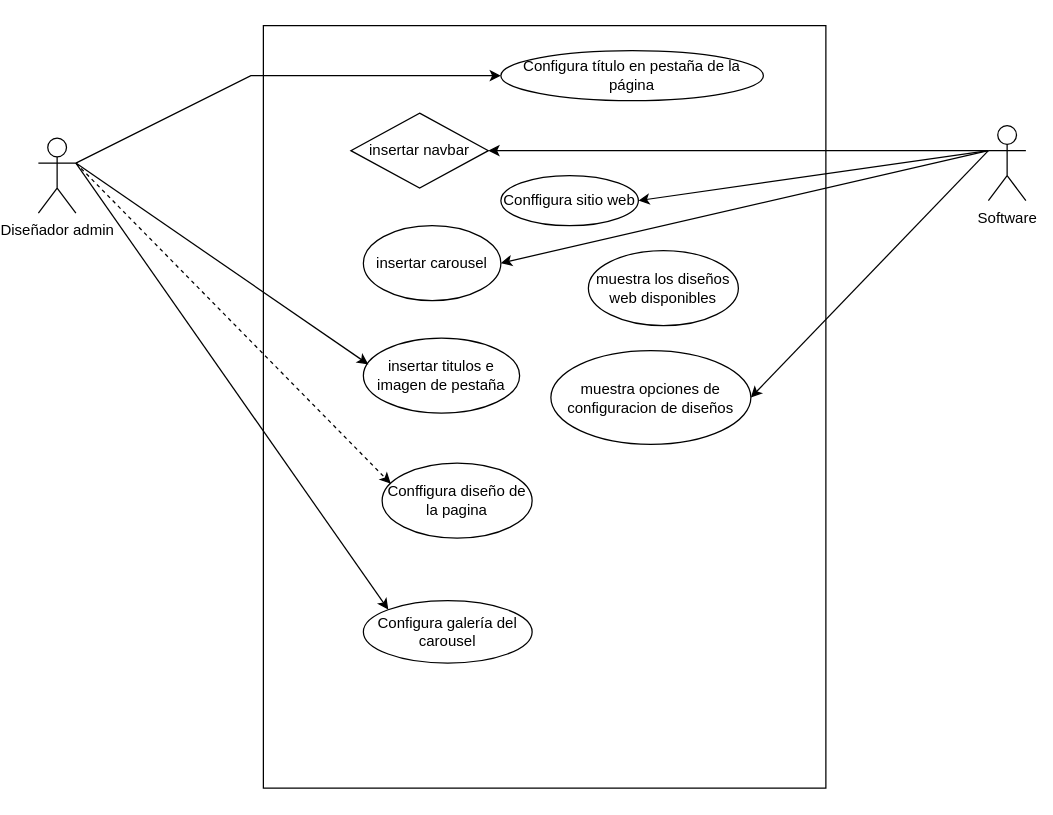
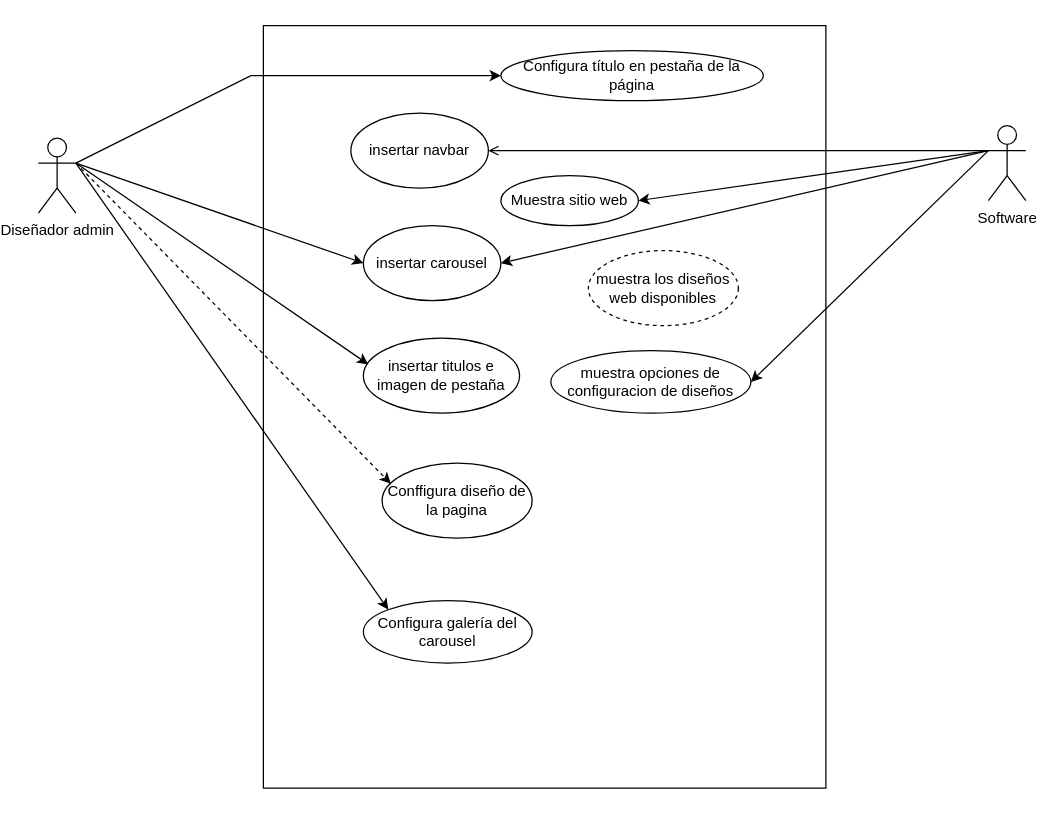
  <mxCell id="0" />
  <mxCell id="1" parent="0" />
  <mxCell id="2" value="" style="rounded=0;whiteSpace=wrap;html=1;" parent="1" vertex="1"><mxGeometry x="200" y="20" width="450" height="610" as="geometry" /></mxCell>
  <mxCell id="3" value="Diseñador admin" style="shape=umlActor;verticalLabelPosition=bottom;verticalAlign=top;html=1;outlineConnect=0;" parent="1" vertex="1"><mxGeometry x="20" y="110" width="30" height="60" as="geometry" /></mxCell>
  <mxCell id="4" value="Software&lt;div&gt;&lt;br&gt;&lt;/div&gt;" style="shape=umlActor;verticalLabelPosition=bottom;verticalAlign=top;html=1;outlineConnect=0;" parent="1" vertex="1"><mxGeometry x="780" y="100" width="30" height="60" as="geometry" /></mxCell>
- <mxCell id="5" value="insertar navbar" style="rhombus;whiteSpace=wrap;html=1;" parent="1" vertex="1"><mxGeometry x="270" y="90" width="110" height="60" as="geometry" /></mxCell>
+ <mxCell id="5" value="insertar navbar" style="ellipse;whiteSpace=wrap;html=1;" parent="1" vertex="1"><mxGeometry x="270" y="90" width="110" height="60" as="geometry" /></mxCell>
  <mxCell id="6" value="insertar carousel" style="ellipse;whiteSpace=wrap;html=1;" parent="1" vertex="1"><mxGeometry x="280" y="180" width="110" height="60" as="geometry" /></mxCell>
- <mxCell id="7" value="Conffigura sitio web" style="ellipse;whiteSpace=wrap;html=1;" parent="1" vertex="1"><mxGeometry x="390" y="140" width="110" height="40" as="geometry" /></mxCell>
+ <mxCell id="7" value="Muestra sitio web" style="ellipse;whiteSpace=wrap;html=1;" parent="1" vertex="1"><mxGeometry x="390" y="140" width="110" height="40" as="geometry" /></mxCell>
+ <mxCell id="8" value="" style="endArrow=classic;html=1;rounded=0;exitX=1;exitY=0.333;exitDx=0;exitDy=0;exitPerimeter=0;entryX=0;entryY=0.5;entryDx=0;entryDy=0;" parent="1" source="3" target="6" edge="1"><mxGeometry width="50" height="50" relative="1" as="geometry"><mxPoint x="310" y="250" as="sourcePoint" /><mxPoint x="360" y="200" as="targetPoint" /></mxGeometry></mxCell>
  <mxCell id="9" value="" style="endArrow=classic;html=1;rounded=0;entryX=1;entryY=0.5;entryDx=0;entryDy=0;exitX=0;exitY=0.333;exitDx=0;exitDy=0;exitPerimeter=0;" parent="1" source="4" target="7" edge="1"><mxGeometry width="50" height="50" relative="1" as="geometry"><mxPoint x="520" y="250" as="sourcePoint" /><mxPoint x="570" y="200" as="targetPoint" /></mxGeometry></mxCell>
- <mxCell id="10" value="" style="endArrow=classic;html=1;rounded=0;entryX=1;entryY=0.5;entryDx=0;entryDy=0;exitX=0;exitY=0.333;exitDx=0;exitDy=0;exitPerimeter=0;" parent="1" source="4" target="5" edge="1"><mxGeometry width="50" height="50" relative="1" as="geometry"><mxPoint x="780" y="130" as="sourcePoint" /><mxPoint x="570" y="200" as="targetPoint" /></mxGeometry></mxCell>
+ <mxCell id="10" value="" style="endArrow=open;html=1;rounded=0;entryX=1;entryY=0.5;entryDx=0;entryDy=0;exitX=0;exitY=0.333;exitDx=0;exitDy=0;exitPerimeter=0;" parent="1" source="4" target="5" edge="1"><mxGeometry width="50" height="50" relative="1" as="geometry"><mxPoint x="780" y="130" as="sourcePoint" /><mxPoint x="570" y="200" as="targetPoint" /></mxGeometry></mxCell>
  <mxCell id="11" value="" style="endArrow=classic;html=1;rounded=0;entryX=1;entryY=0.5;entryDx=0;entryDy=0;exitX=0;exitY=0.333;exitDx=0;exitDy=0;exitPerimeter=0;" parent="1" source="4" target="6" edge="1"><mxGeometry width="50" height="50" relative="1" as="geometry"><mxPoint x="520" y="250" as="sourcePoint" /><mxPoint x="570" y="200" as="targetPoint" /></mxGeometry></mxCell>
- <mxCell id="12" value="muestra los diseños web disponibles" style="ellipse;whiteSpace=wrap;html=1;" parent="1" vertex="1"><mxGeometry x="460" y="200" width="120" height="60" as="geometry" /></mxCell>
- <mxCell id="13" value="muestra opciones de configuracion de diseños" style="ellipse;whiteSpace=wrap;html=1;" parent="1" vertex="1"><mxGeometry x="430" y="280" width="160" height="75" as="geometry" /></mxCell>
+ <mxCell id="12" value="muestra los diseños web disponibles" style="ellipse;whiteSpace=wrap;html=1;dashed=1;" parent="1" vertex="1"><mxGeometry x="460" y="200" width="120" height="60" as="geometry" /></mxCell>
+ <mxCell id="13" value="muestra opciones de configuracion de diseños" style="ellipse;whiteSpace=wrap;html=1;" parent="1" vertex="1"><mxGeometry x="430" y="280" width="160" height="50" as="geometry" /></mxCell>
  <mxCell id="14" value="" style="endArrow=classic;html=1;rounded=0;entryX=1;entryY=0.5;entryDx=0;entryDy=0;exitX=0;exitY=0.333;exitDx=0;exitDy=0;exitPerimeter=0;" parent="1" source="4" target="13" edge="1"><mxGeometry width="50" height="50" relative="1" as="geometry"><mxPoint x="520" y="350" as="sourcePoint" /><mxPoint x="570" y="300" as="targetPoint" /></mxGeometry></mxCell>
  <mxCell id="15" value="insertar titulos e imagen de pestaña" style="ellipse;whiteSpace=wrap;html=1;" parent="1" vertex="1"><mxGeometry x="280" y="270" width="125" height="60" as="geometry" /></mxCell>
  <mxCell id="16" value="" style="endArrow=classic;html=1;rounded=0;exitX=1;exitY=0.333;exitDx=0;exitDy=0;exitPerimeter=0;entryX=0.032;entryY=0.35;entryDx=0;entryDy=0;entryPerimeter=0;" parent="1" source="3" target="15" edge="1"><mxGeometry width="50" height="50" relative="1" as="geometry"><mxPoint x="370" y="250" as="sourcePoint" /><mxPoint x="420" y="200" as="targetPoint" /></mxGeometry></mxCell>
  <mxCell id="17" value="Conffigura diseño de la pagina" style="ellipse;whiteSpace=wrap;html=1;" vertex="1" parent="1"><mxGeometry x="295" y="370" width="120" height="60" as="geometry" /></mxCell>
  <mxCell id="18" value="" style="endArrow=classic;html=1;rounded=0;exitX=1;exitY=0.333;exitDx=0;exitDy=0;exitPerimeter=0;entryX=0.058;entryY=0.275;entryDx=0;entryDy=0;entryPerimeter=0;dashed=1;" edge="1" parent="1" source="3" target="17"><mxGeometry width="50" height="50" relative="1" as="geometry"><mxPoint x="380" y="340" as="sourcePoint" /><mxPoint x="430" y="290" as="targetPoint" /></mxGeometry></mxCell>
  <mxCell id="19" value="Configura galería del carousel" style="ellipse;whiteSpace=wrap;html=1;" vertex="1" parent="1"><mxGeometry x="280" y="480" width="135" height="50" as="geometry" /></mxCell>
  <mxCell id="20" value="" style="endArrow=classic;html=1;rounded=0;exitX=1;exitY=0.333;exitDx=0;exitDy=0;exitPerimeter=0;entryX=0;entryY=0;entryDx=0;entryDy=0;" edge="1" parent="1" source="3" target="19"><mxGeometry width="50" height="50" relative="1" as="geometry"><mxPoint x="380" y="440" as="sourcePoint" /><mxPoint x="430" y="390" as="targetPoint" /></mxGeometry></mxCell>
  <mxCell id="21" value="Configura título en pestaña de la página" style="ellipse;whiteSpace=wrap;html=1;" vertex="1" parent="1"><mxGeometry x="390" y="40" width="210" height="40" as="geometry" /></mxCell>
  <mxCell id="22" value="" style="endArrow=classic;html=1;rounded=0;exitX=1;exitY=0.333;exitDx=0;exitDy=0;exitPerimeter=0;entryX=0;entryY=0.5;entryDx=0;entryDy=0;" edge="1" parent="1" source="3" target="21"><mxGeometry width="50" height="50" relative="1" as="geometry"><mxPoint x="380" y="230" as="sourcePoint" /><mxPoint x="430" y="180" as="targetPoint" /><Array as="points"><mxPoint x="190" y="60" /></Array></mxGeometry></mxCell>
